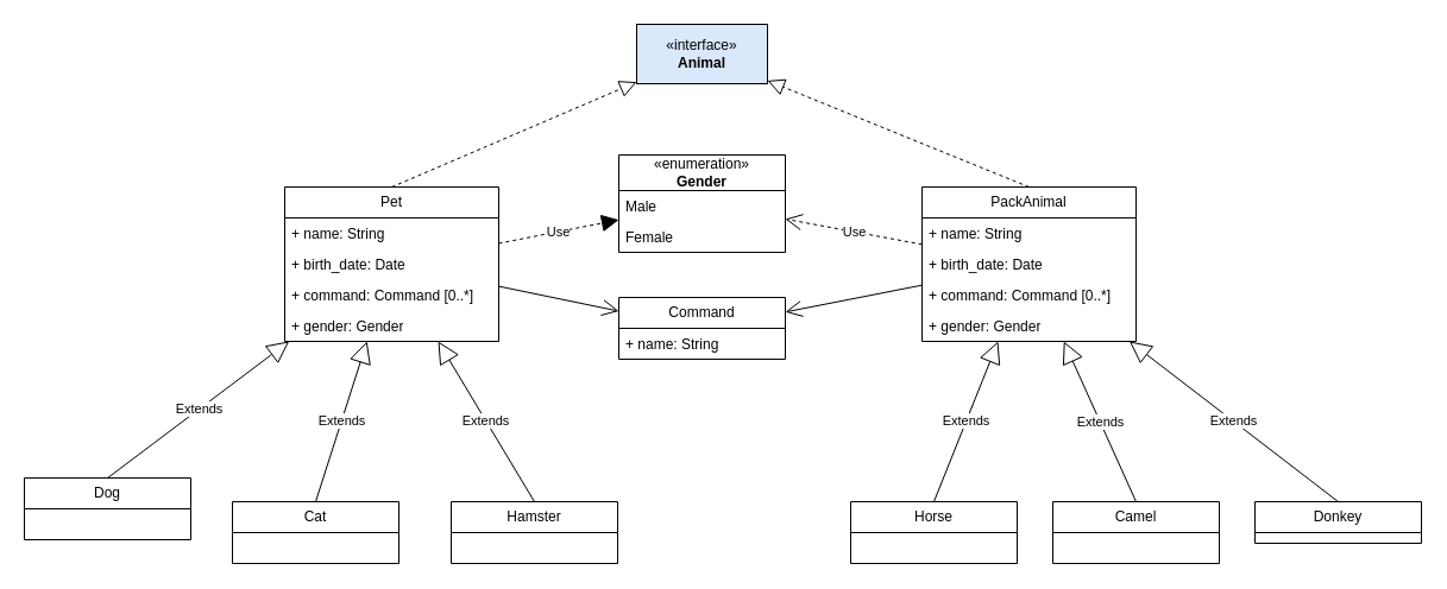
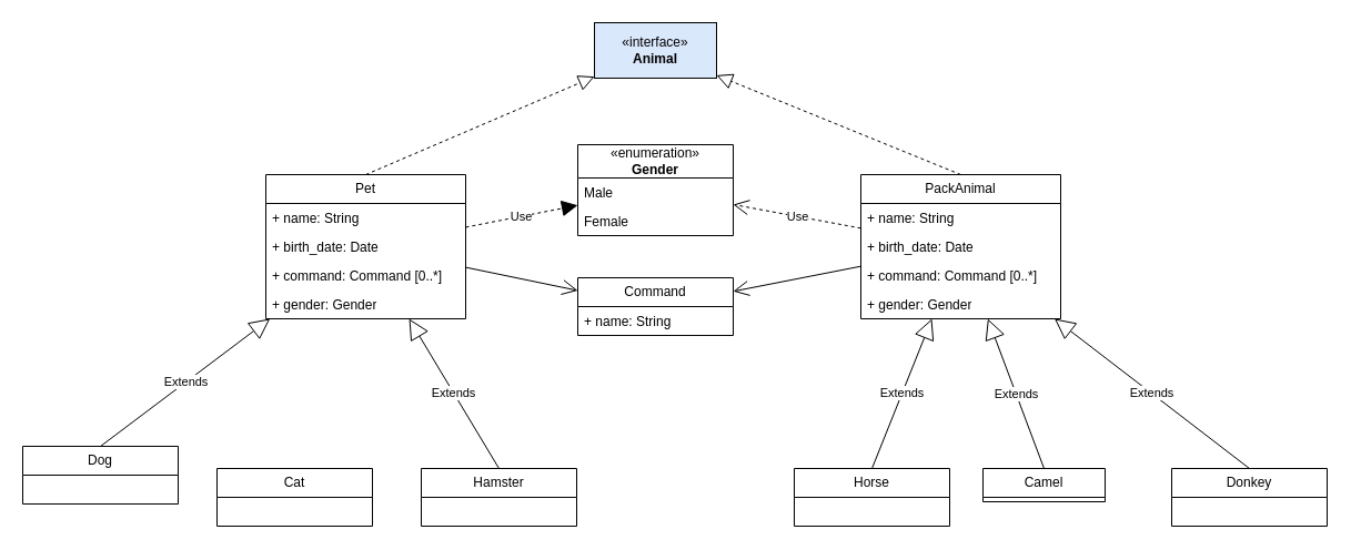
  <mxCell id="0" />
  <mxCell id="1" parent="0" />
  <mxCell id="2" value="«interface»&lt;br&gt;&lt;b&gt;Animal&lt;/b&gt;" style="html=1;whiteSpace=wrap;fillColor=#dae8fc;" parent="1" vertex="1"><mxGeometry x="535" y="20" width="110" height="50" as="geometry" /></mxCell>
  <mxCell id="3" value="Pet" style="swimlane;fontStyle=0;childLayout=stackLayout;horizontal=1;startSize=26;fillColor=none;horizontalStack=0;resizeParent=1;resizeParentMax=0;resizeLast=0;collapsible=1;marginBottom=0;whiteSpace=wrap;html=1;" parent="1" vertex="1"><mxGeometry x="239" y="157" width="180" height="130" as="geometry" /></mxCell>
  <mxCell id="4" value="+ name: String" style="text;strokeColor=none;fillColor=none;align=left;verticalAlign=top;spacingLeft=4;spacingRight=4;overflow=hidden;rotatable=0;points=[[0,0.5],[1,0.5]];portConstraint=eastwest;whiteSpace=wrap;html=1;" parent="3" vertex="1"><mxGeometry y="26" width="180" height="26" as="geometry" /></mxCell>
  <mxCell id="5" value="+ birth_date: Date" style="text;strokeColor=none;fillColor=none;align=left;verticalAlign=top;spacingLeft=4;spacingRight=4;overflow=hidden;rotatable=0;points=[[0,0.5],[1,0.5]];portConstraint=eastwest;whiteSpace=wrap;html=1;" parent="3" vertex="1"><mxGeometry y="52" width="180" height="26" as="geometry" /></mxCell>
  <mxCell id="6" value="+ command: Command [0..*]" style="text;strokeColor=none;fillColor=none;align=left;verticalAlign=top;spacingLeft=4;spacingRight=4;overflow=hidden;rotatable=0;points=[[0,0.5],[1,0.5]];portConstraint=eastwest;whiteSpace=wrap;html=1;" parent="3" vertex="1"><mxGeometry y="78" width="180" height="26" as="geometry" /></mxCell>
  <mxCell id="7" value="+ gender: Gender" style="text;strokeColor=none;fillColor=none;align=left;verticalAlign=top;spacingLeft=4;spacingRight=4;overflow=hidden;rotatable=0;points=[[0,0.5],[1,0.5]];portConstraint=eastwest;whiteSpace=wrap;html=1;" parent="3" vertex="1"><mxGeometry y="104" width="180" height="26" as="geometry" /></mxCell>
  <mxCell id="8" value="PackAnimal" style="swimlane;fontStyle=0;childLayout=stackLayout;horizontal=1;startSize=26;fillColor=none;horizontalStack=0;resizeParent=1;resizeParentMax=0;resizeLast=0;collapsible=1;marginBottom=0;whiteSpace=wrap;html=1;" parent="1" vertex="1"><mxGeometry x="775" y="157" width="180" height="130" as="geometry" /></mxCell>
  <mxCell id="9" value="+ name: String" style="text;strokeColor=none;fillColor=none;align=left;verticalAlign=top;spacingLeft=4;spacingRight=4;overflow=hidden;rotatable=0;points=[[0,0.5],[1,0.5]];portConstraint=eastwest;whiteSpace=wrap;html=1;" parent="8" vertex="1"><mxGeometry y="26" width="180" height="26" as="geometry" /></mxCell>
  <mxCell id="10" value="+ birth_date: Date" style="text;strokeColor=none;fillColor=none;align=left;verticalAlign=top;spacingLeft=4;spacingRight=4;overflow=hidden;rotatable=0;points=[[0,0.5],[1,0.5]];portConstraint=eastwest;whiteSpace=wrap;html=1;" parent="8" vertex="1"><mxGeometry y="52" width="180" height="26" as="geometry" /></mxCell>
  <mxCell id="11" value="+ command: Command [0..*]" style="text;strokeColor=none;fillColor=none;align=left;verticalAlign=top;spacingLeft=4;spacingRight=4;overflow=hidden;rotatable=0;points=[[0,0.5],[1,0.5]];portConstraint=eastwest;whiteSpace=wrap;html=1;" parent="8" vertex="1"><mxGeometry y="78" width="180" height="26" as="geometry" /></mxCell>
  <mxCell id="12" value="+ gender: Gender" style="text;strokeColor=none;fillColor=none;align=left;verticalAlign=top;spacingLeft=4;spacingRight=4;overflow=hidden;rotatable=0;points=[[0,0.5],[1,0.5]];portConstraint=eastwest;whiteSpace=wrap;html=1;" parent="8" vertex="1"><mxGeometry y="104" width="180" height="26" as="geometry" /></mxCell>
  <mxCell id="13" value="" style="endArrow=block;dashed=1;endFill=0;endSize=12;html=1;rounded=0;exitX=0.5;exitY=0;exitDx=0;exitDy=0;" parent="1" source="3" target="2" edge="1"><mxGeometry width="160" relative="1" as="geometry"><mxPoint x="626" y="140" as="sourcePoint" /><mxPoint x="445" y="160" as="targetPoint" /></mxGeometry></mxCell>
  <mxCell id="14" value="" style="endArrow=block;dashed=1;endFill=0;endSize=12;html=1;rounded=0;exitX=0.5;exitY=0;exitDx=0;exitDy=0;" parent="1" source="8" target="2" edge="1"><mxGeometry width="160" relative="1" as="geometry"><mxPoint x="626" y="140" as="sourcePoint" /><mxPoint x="695" y="160" as="targetPoint" /></mxGeometry></mxCell>
  <mxCell id="15" value="Dog" style="swimlane;fontStyle=0;childLayout=stackLayout;horizontal=1;startSize=26;fillColor=none;horizontalStack=0;resizeParent=1;resizeParentMax=0;resizeLast=0;collapsible=1;marginBottom=0;whiteSpace=wrap;html=1;" parent="1" vertex="1"><mxGeometry x="20" y="402" width="140" height="52" as="geometry" /></mxCell>
  <mxCell id="16" value="Cat" style="swimlane;fontStyle=0;childLayout=stackLayout;horizontal=1;startSize=26;fillColor=none;horizontalStack=0;resizeParent=1;resizeParentMax=0;resizeLast=0;collapsible=1;marginBottom=0;whiteSpace=wrap;html=1;" parent="1" vertex="1"><mxGeometry x="195" y="422" width="140" height="52" as="geometry" /></mxCell>
  <mxCell id="17" value="Hamster" style="swimlane;fontStyle=0;childLayout=stackLayout;horizontal=1;startSize=26;fillColor=none;horizontalStack=0;resizeParent=1;resizeParentMax=0;resizeLast=0;collapsible=1;marginBottom=0;whiteSpace=wrap;html=1;" parent="1" vertex="1"><mxGeometry x="379" y="422" width="140" height="52" as="geometry" /></mxCell>
  <mxCell id="18" value="Horse" style="swimlane;fontStyle=0;childLayout=stackLayout;horizontal=1;startSize=26;fillColor=none;horizontalStack=0;resizeParent=1;resizeParentMax=0;resizeLast=0;collapsible=1;marginBottom=0;whiteSpace=wrap;html=1;" parent="1" vertex="1"><mxGeometry x="715" y="422" width="140" height="52" as="geometry" /></mxCell>
- <mxCell id="19" value="Camel" style="swimlane;fontStyle=0;childLayout=stackLayout;horizontal=1;startSize=26;fillColor=none;horizontalStack=0;resizeParent=1;resizeParentMax=0;resizeLast=0;collapsible=1;marginBottom=0;whiteSpace=wrap;html=1;" parent="1" vertex="1"><mxGeometry x="885" y="422" width="140" height="52" as="geometry" /></mxCell>
- <mxCell id="20" value="Donkey" style="swimlane;fontStyle=0;childLayout=stackLayout;horizontal=1;startSize=26;fillColor=none;horizontalStack=0;resizeParent=1;resizeParentMax=0;resizeLast=0;collapsible=1;marginBottom=0;whiteSpace=wrap;html=1;" parent="1" vertex="1"><mxGeometry x="1055" y="422" width="140" height="35" as="geometry" /></mxCell>
+ <mxCell id="19" value="Camel" style="swimlane;fontStyle=0;childLayout=stackLayout;horizontal=1;startSize=26;fillColor=none;horizontalStack=0;resizeParent=1;resizeParentMax=0;resizeLast=0;collapsible=1;marginBottom=0;whiteSpace=wrap;html=1;" parent="1" vertex="1"><mxGeometry x="885" y="422" width="110" height="30" as="geometry" /></mxCell>
+ <mxCell id="20" value="Donkey" style="swimlane;fontStyle=0;childLayout=stackLayout;horizontal=1;startSize=26;fillColor=none;horizontalStack=0;resizeParent=1;resizeParentMax=0;resizeLast=0;collapsible=1;marginBottom=0;whiteSpace=wrap;html=1;" parent="1" vertex="1"><mxGeometry x="1055" y="422" width="140" height="52" as="geometry" /></mxCell>
  <mxCell id="21" value="Extends" style="endArrow=block;endSize=16;endFill=0;html=1;rounded=0;exitX=0.5;exitY=0;exitDx=0;exitDy=0;" parent="1" source="15" target="3" edge="1"><mxGeometry width="160" relative="1" as="geometry"><mxPoint x="525" y="350" as="sourcePoint" /><mxPoint x="325" y="340" as="targetPoint" /></mxGeometry></mxCell>
- <mxCell id="22" value="Extends" style="endArrow=block;endSize=16;endFill=0;html=1;rounded=0;exitX=0.5;exitY=0;exitDx=0;exitDy=0;" parent="1" source="16" target="3" edge="1"><mxGeometry width="160" relative="1" as="geometry"><mxPoint x="345" y="370" as="sourcePoint" /><mxPoint x="505" y="370" as="targetPoint" /></mxGeometry></mxCell>
  <mxCell id="23" value="Extends" style="endArrow=block;endSize=16;endFill=0;html=1;rounded=0;exitX=0.5;exitY=0;exitDx=0;exitDy=0;" parent="1" source="17" target="3" edge="1"><mxGeometry width="160" relative="1" as="geometry"><mxPoint x="475" y="370" as="sourcePoint" /><mxPoint x="635" y="370" as="targetPoint" /></mxGeometry></mxCell>
  <mxCell id="24" value="Extends" style="endArrow=block;endSize=16;endFill=0;html=1;rounded=0;exitX=0.5;exitY=0;exitDx=0;exitDy=0;" parent="1" source="18" target="8" edge="1"><mxGeometry width="160" relative="1" as="geometry"><mxPoint x="795" y="370" as="sourcePoint" /><mxPoint x="955" y="370" as="targetPoint" /></mxGeometry></mxCell>
  <mxCell id="25" value="Extends" style="endArrow=block;endSize=16;endFill=0;html=1;rounded=0;exitX=0.5;exitY=0;exitDx=0;exitDy=0;" parent="1" source="19" target="8" edge="1"><mxGeometry width="160" relative="1" as="geometry"><mxPoint x="965" y="350" as="sourcePoint" /><mxPoint x="1125" y="350" as="targetPoint" /></mxGeometry></mxCell>
  <mxCell id="26" value="Extends" style="endArrow=block;endSize=16;endFill=0;html=1;rounded=0;exitX=0.5;exitY=0;exitDx=0;exitDy=0;" parent="1" source="20" target="8" edge="1"><mxGeometry width="160" relative="1" as="geometry"><mxPoint x="1135" y="370" as="sourcePoint" /><mxPoint x="1295" y="370" as="targetPoint" /></mxGeometry></mxCell>
  <mxCell id="27" value="Use" style="endArrow=block;endSize=12;dashed=1;html=1;rounded=0;" parent="1" source="3" target="29" edge="1"><mxGeometry width="160" relative="1" as="geometry"><mxPoint x="515" y="250" as="sourcePoint" /><mxPoint x="545" y="178.162" as="targetPoint" /></mxGeometry></mxCell>
  <mxCell id="28" value="Use" style="endArrow=open;endSize=12;dashed=1;html=1;rounded=0;" parent="1" source="8" target="29" edge="1"><mxGeometry width="160" relative="1" as="geometry"><mxPoint x="655" y="350" as="sourcePoint" /><mxPoint x="655" y="175.717" as="targetPoint" /></mxGeometry></mxCell>
  <mxCell id="29" value="«enumeration»&lt;br&gt;&lt;b&gt;Gender&lt;/b&gt;" style="swimlane;fontStyle=0;childLayout=stackLayout;horizontal=1;startSize=30;fillColor=none;horizontalStack=0;resizeParent=1;resizeParentMax=0;resizeLast=0;collapsible=1;marginBottom=0;whiteSpace=wrap;html=1;" parent="1" vertex="1"><mxGeometry x="520" y="130" width="140" height="82" as="geometry" /></mxCell>
  <mxCell id="30" value="Male" style="text;strokeColor=none;fillColor=none;align=left;verticalAlign=top;spacingLeft=4;spacingRight=4;overflow=hidden;rotatable=0;points=[[0,0.5],[1,0.5]];portConstraint=eastwest;whiteSpace=wrap;html=1;" parent="29" vertex="1"><mxGeometry y="30" width="140" height="26" as="geometry" /></mxCell>
  <mxCell id="31" value="Female" style="text;strokeColor=none;fillColor=none;align=left;verticalAlign=top;spacingLeft=4;spacingRight=4;overflow=hidden;rotatable=0;points=[[0,0.5],[1,0.5]];portConstraint=eastwest;whiteSpace=wrap;html=1;" parent="29" vertex="1"><mxGeometry y="56" width="140" height="26" as="geometry" /></mxCell>
  <mxCell id="32" value="Command" style="swimlane;fontStyle=0;childLayout=stackLayout;horizontal=1;startSize=26;fillColor=none;horizontalStack=0;resizeParent=1;resizeParentMax=0;resizeLast=0;collapsible=1;marginBottom=0;whiteSpace=wrap;html=1;" parent="1" vertex="1"><mxGeometry x="520" y="250" width="140" height="52" as="geometry" /></mxCell>
  <mxCell id="33" value="+ name: String" style="text;strokeColor=none;fillColor=none;align=left;verticalAlign=top;spacingLeft=4;spacingRight=4;overflow=hidden;rotatable=0;points=[[0,0.5],[1,0.5]];portConstraint=eastwest;whiteSpace=wrap;html=1;" parent="32" vertex="1"><mxGeometry y="26" width="140" height="26" as="geometry" /></mxCell>
  <mxCell id="34" value="" style="endArrow=open;endFill=1;endSize=12;html=1;rounded=0;" parent="1" source="3" target="32" edge="1"><mxGeometry width="160" relative="1" as="geometry"><mxPoint x="495" y="370" as="sourcePoint" /><mxPoint x="655" y="370" as="targetPoint" /></mxGeometry></mxCell>
  <mxCell id="35" value="" style="endArrow=open;endFill=1;endSize=12;html=1;rounded=0;" parent="1" source="8" target="32" edge="1"><mxGeometry width="160" relative="1" as="geometry"><mxPoint x="645" y="390" as="sourcePoint" /><mxPoint x="805" y="390" as="targetPoint" /></mxGeometry></mxCell>
